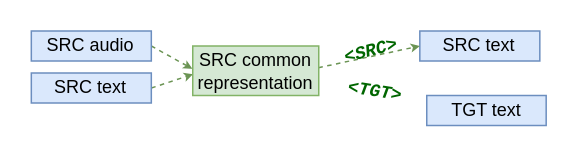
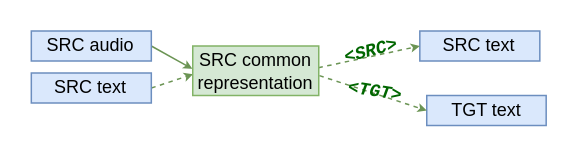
  <mxCell id="0" />
  <mxCell id="1" parent="0" />
- <mxCell id="2" style="edgeStyle=none;rounded=0;orthogonalLoop=1;jettySize=auto;html=1;exitX=1;exitY=0.5;exitDx=0;exitDy=0;entryX=-0.003;entryY=0.461;entryDx=0;entryDy=0;dashed=1;fillColor=#d5e8d4;endSize=3;strokeColor=#6B9454;entryPerimeter=0;" parent="1" source="3" target="10" edge="1"><mxGeometry relative="1" as="geometry" /></mxCell>
+ <mxCell id="2" style="edgeStyle=none;rounded=0;orthogonalLoop=1;jettySize=auto;html=1;exitX=1;exitY=0.5;exitDx=0;exitDy=0;entryX=-0.003;entryY=0.461;entryDx=0;entryDy=0;dashed=0;fillColor=#d5e8d4;endSize=3;strokeColor=#6B9454;entryPerimeter=0;" parent="1" source="3" target="10" edge="1"><mxGeometry relative="1" as="geometry" /></mxCell>
  <mxCell id="3" value="SRC audio" style="text;html=1;strokeColor=#6c8ebf;fillColor=#dae8fc;align=center;verticalAlign=middle;whiteSpace=wrap;rounded=0;" parent="1" vertex="1"><mxGeometry x="20.38" y="20" width="80" height="20" as="geometry" /></mxCell>
  <mxCell id="4" value="SRC text" style="text;html=1;strokeColor=#6c8ebf;fillColor=#dae8fc;align=center;verticalAlign=middle;whiteSpace=wrap;rounded=0;" parent="1" vertex="1"><mxGeometry x="279.38" y="20" width="80" height="20" as="geometry" /></mxCell>
  <mxCell id="5" style="rounded=0;orthogonalLoop=1;jettySize=auto;html=1;exitX=1;exitY=0.5;exitDx=0;exitDy=0;fillColor=#d5e8d4;dashed=1;entryX=0.002;entryY=0.571;entryDx=0;entryDy=0;endSize=3;strokeColor=#6B9454;entryPerimeter=0;" parent="1" source="6" target="10" edge="1"><mxGeometry relative="1" as="geometry"><mxPoint x="154" y="60" as="targetPoint" /></mxGeometry></mxCell>
  <mxCell id="6" value="SRC text" style="text;html=1;strokeColor=#6c8ebf;fillColor=#dae8fc;align=center;verticalAlign=middle;whiteSpace=wrap;rounded=0;" parent="1" vertex="1"><mxGeometry x="20.38" y="48" width="80" height="20" as="geometry" /></mxCell>
  <mxCell id="7" value="TGT text" style="text;html=1;strokeColor=#6c8ebf;fillColor=#dae8fc;align=center;verticalAlign=middle;whiteSpace=wrap;rounded=0;" parent="1" vertex="1"><mxGeometry x="284" y="63" width="79.62" height="20" as="geometry" /></mxCell>
  <mxCell id="8" style="edgeStyle=none;rounded=0;orthogonalLoop=1;jettySize=auto;html=1;exitX=0.997;exitY=0.439;exitDx=0;exitDy=0;entryX=0;entryY=0.5;entryDx=0;entryDy=0;dashed=1;fillColor=#d5e8d4;endSize=3;strokeColor=#6B9454;exitPerimeter=0;" parent="1" source="10" target="4" edge="1"><mxGeometry relative="1" as="geometry"><mxPoint x="233" y="30" as="sourcePoint" /></mxGeometry></mxCell>
+ <mxCell id="9" style="edgeStyle=none;rounded=0;orthogonalLoop=1;jettySize=auto;html=1;exitX=1.005;exitY=0.599;exitDx=0;exitDy=0;entryX=0;entryY=0.5;entryDx=0;entryDy=0;dashed=1;fillColor=#d5e8d4;endSize=3;strokeColor=#6B9454;exitPerimeter=0;" parent="1" source="10" target="7" edge="1"><mxGeometry relative="1" as="geometry"><mxPoint x="226" y="49" as="sourcePoint" /></mxGeometry></mxCell>
  <mxCell id="10" value="&lt;font style=&quot;font-size: 12px&quot;&gt;SRC common representation&lt;/font&gt;" style="text;html=1;strokeColor=#82b366;fillColor=#d5e8d4;align=center;verticalAlign=middle;whiteSpace=wrap;rounded=0;" parent="1" vertex="1"><mxGeometry x="128" y="30" width="84" height="33" as="geometry" /></mxCell>
  <mxCell id="11" value="&lt;font style=&quot;font-size: 12px;&quot; face=&quot;Courier New&quot; color=&quot;#006600&quot;&gt;&lt;i style=&quot;font-size: 12px;&quot;&gt;&amp;lt;SRC&amp;gt;&lt;/i&gt;&lt;/font&gt;" style="text;html=1;strokeColor=none;fillColor=none;align=center;verticalAlign=middle;whiteSpace=wrap;rounded=0;rotation=-15;fontStyle=1;fontSize=12;" parent="1" vertex="1"><mxGeometry x="227" y="23" width="40" height="20" as="geometry" /></mxCell>
  <mxCell id="12" value="&lt;font style=&quot;font-size: 12px;&quot; face=&quot;Courier New&quot; color=&quot;#006600&quot;&gt;&lt;i style=&quot;font-size: 12px;&quot;&gt;&amp;lt;TGT&amp;gt;&lt;/i&gt;&lt;/font&gt;" style="text;html=1;strokeColor=none;fillColor=none;align=center;verticalAlign=middle;whiteSpace=wrap;rounded=0;rotation=9;fontStyle=1;fontSize=12;" parent="1" vertex="1"><mxGeometry x="230" y="53" width="40" height="14" as="geometry" /></mxCell>
